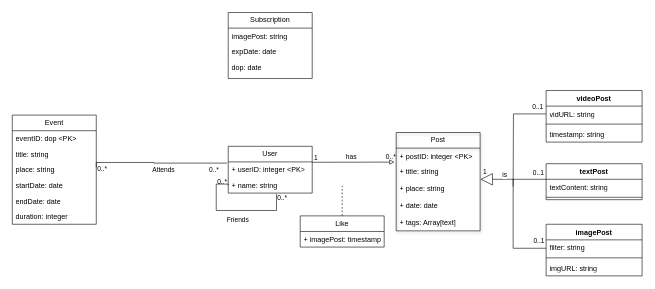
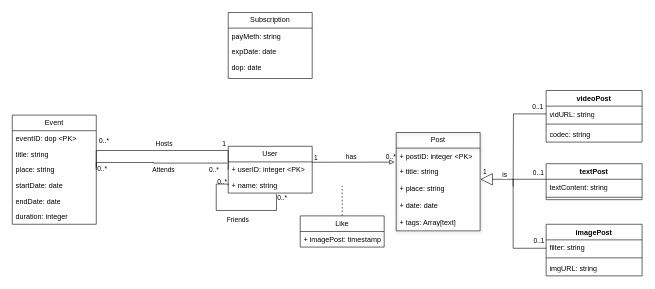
  <mxCell id="0" />
  <mxCell id="1" parent="0" />
  <mxCell id="2" style="edgeStyle=orthogonalEdgeStyle;rounded=0;orthogonalLoop=1;jettySize=auto;html=1;exitX=1.003;exitY=-0.07;exitDx=0;exitDy=0;entryX=0;entryY=0.5;entryDx=0;entryDy=0;endArrow=none;endFill=0;startArrow=block;startFill=0;exitPerimeter=0;labelBorderColor=none;endSize=8;startSize=18;labelBackgroundColor=none;" parent="1" source="9" edge="1"><mxGeometry relative="1" as="geometry"><mxPoint x="910" y="412.99" as="targetPoint" /><mxPoint x="800" y="302.99" as="sourcePoint" /><Array as="points"><mxPoint x="855" y="298" /><mxPoint x="855" y="413" /></Array></mxGeometry></mxCell>
  <mxCell id="3" value="1" style="edgeLabel;html=1;align=center;verticalAlign=middle;resizable=0;points=[];labelBorderColor=none;labelBackgroundColor=none;" parent="2" vertex="1" connectable="0"><mxGeometry x="-0.94" y="2" relative="1" as="geometry"><mxPoint y="-12" as="offset" /></mxGeometry></mxCell>
  <mxCell id="4" value="0..1" style="edgeLabel;html=1;align=center;verticalAlign=middle;resizable=0;points=[];labelBorderColor=none;labelBackgroundColor=none;" parent="2" vertex="1" connectable="0"><mxGeometry x="0.888" y="2" relative="1" as="geometry"><mxPoint y="-11" as="offset" /></mxGeometry></mxCell>
  <mxCell id="5" value="is" style="edgeLabel;html=1;align=center;verticalAlign=middle;resizable=0;points=[];" vertex="1" connectable="0" parent="2"><mxGeometry x="-0.647" y="2" relative="1" as="geometry"><mxPoint y="-6" as="offset" /></mxGeometry></mxCell>
  <mxCell id="6" value="Post" style="swimlane;fontStyle=0;childLayout=stackLayout;horizontal=1;startSize=26;fillColor=none;horizontalStack=0;resizeParent=1;resizeParentMax=0;resizeLast=0;collapsible=1;marginBottom=0;whiteSpace=wrap;html=1;shadow=1;labelBorderColor=none;labelBackgroundColor=none;" parent="1" vertex="1"><mxGeometry x="660" y="220" width="140" height="164" as="geometry"><mxRectangle x="290" y="200" width="60" height="30" as="alternateBounds" /></mxGeometry></mxCell>
  <mxCell id="7" value="+ postID: integer &amp;lt;PK&amp;gt;" style="text;strokeColor=none;fillColor=none;align=left;verticalAlign=top;spacingLeft=4;spacingRight=4;overflow=hidden;rotatable=0;points=[[0,0.5],[1,0.5]];portConstraint=eastwest;whiteSpace=wrap;html=1;labelBorderColor=none;labelBackgroundColor=none;" parent="6" vertex="1"><mxGeometry y="26" width="140" height="26" as="geometry" /></mxCell>
  <mxCell id="8" value="+ title: string" style="text;strokeColor=none;fillColor=none;align=left;verticalAlign=top;spacingLeft=4;spacingRight=4;overflow=hidden;rotatable=0;points=[[0,0.5],[1,0.5]];portConstraint=eastwest;whiteSpace=wrap;html=1;labelBorderColor=none;labelBackgroundColor=none;" parent="6" vertex="1"><mxGeometry y="52" width="140" height="28" as="geometry" /></mxCell>
  <mxCell id="9" value="+ place: string" style="text;strokeColor=none;fillColor=none;align=left;verticalAlign=top;spacingLeft=4;spacingRight=4;overflow=hidden;rotatable=0;points=[[0,0.5],[1,0.5]];portConstraint=eastwest;whiteSpace=wrap;html=1;labelBorderColor=none;labelBackgroundColor=none;" parent="6" vertex="1"><mxGeometry y="80" width="140" height="28" as="geometry" /></mxCell>
  <mxCell id="10" value="+ date: date" style="text;strokeColor=none;fillColor=none;align=left;verticalAlign=top;spacingLeft=4;spacingRight=4;overflow=hidden;rotatable=0;points=[[0,0.5],[1,0.5]];portConstraint=eastwest;whiteSpace=wrap;html=1;labelBorderColor=none;labelBackgroundColor=none;" parent="6" vertex="1"><mxGeometry y="108" width="140" height="28" as="geometry" /></mxCell>
  <mxCell id="11" value="+ tags: Array[text]" style="text;strokeColor=none;fillColor=none;align=left;verticalAlign=top;spacingLeft=4;spacingRight=4;overflow=hidden;rotatable=0;points=[[0,0.5],[1,0.5]];portConstraint=eastwest;whiteSpace=wrap;html=1;labelBorderColor=none;labelBackgroundColor=none;" parent="6" vertex="1"><mxGeometry y="136" width="140" height="28" as="geometry" /></mxCell>
  <mxCell id="12" value="User" style="swimlane;fontStyle=0;childLayout=stackLayout;horizontal=1;startSize=26;fillColor=none;horizontalStack=0;resizeParent=1;resizeParentMax=0;resizeLast=0;collapsible=1;marginBottom=0;whiteSpace=wrap;html=1;labelBorderColor=none;labelBackgroundColor=none;" parent="1" vertex="1"><mxGeometry x="380" y="243" width="140" height="78" as="geometry" /></mxCell>
  <mxCell id="13" value="+ userID: integer &amp;lt;PK&amp;gt;" style="text;strokeColor=none;fillColor=none;align=left;verticalAlign=top;spacingLeft=4;spacingRight=4;overflow=hidden;rotatable=0;points=[[0,0.5],[1,0.5]];portConstraint=eastwest;whiteSpace=wrap;html=1;labelBorderColor=none;labelBackgroundColor=none;" parent="12" vertex="1"><mxGeometry y="26" width="140" height="26" as="geometry" /></mxCell>
  <mxCell id="14" value="+ name: string" style="text;strokeColor=none;fillColor=none;align=left;verticalAlign=top;spacingLeft=4;spacingRight=4;overflow=hidden;rotatable=0;points=[[0,0.5],[1,0.5]];portConstraint=eastwest;whiteSpace=wrap;html=1;labelBorderColor=none;labelBackgroundColor=none;" parent="12" vertex="1"><mxGeometry y="52" width="140" height="26" as="geometry" /></mxCell>
  <mxCell id="15" value="" style="endArrow=block;endFill=0;html=1;align=center;verticalAlign=middle;rounded=0;strokeColor=default;endSize=6;startSize=6;sourcePerimeterSpacing=0;targetPerimeterSpacing=0;jumpStyle=none;jumpSize=0;entryX=-0.02;entryY=0.898;entryDx=0;entryDy=0;entryPerimeter=0;exitX=1;exitY=0.024;exitDx=0;exitDy=0;exitPerimeter=0;labelBorderColor=none;labelBackgroundColor=none;" parent="1" source="13" target="7" edge="1"><mxGeometry x="-1" relative="1" as="geometry"><mxPoint x="470" y="260" as="sourcePoint" /><mxPoint x="660" y="260" as="targetPoint" /><Array as="points" /></mxGeometry></mxCell>
  <mxCell id="16" value="1" style="edgeLabel;resizable=0;html=1;align=center;verticalAlign=bottom;spacingLeft=-7;labelBorderColor=none;labelBackgroundColor=none;" parent="15" connectable="0" vertex="1"><mxGeometry x="-1" relative="1" as="geometry"><mxPoint x="9" as="offset" /></mxGeometry></mxCell>
  <mxCell id="17" value="0..*" style="edgeLabel;html=1;align=center;verticalAlign=middle;resizable=0;points=[];labelBorderColor=none;labelBackgroundColor=none;" parent="15" vertex="1" connectable="0"><mxGeometry x="0.776" y="-2" relative="1" as="geometry"><mxPoint x="8" y="-11" as="offset" /></mxGeometry></mxCell>
  <mxCell id="18" value="has" style="edgeLabel;html=1;align=center;verticalAlign=middle;resizable=0;points=[];labelBorderColor=none;labelBackgroundColor=none;" parent="15" vertex="1" connectable="0"><mxGeometry x="-0.05" y="3" relative="1" as="geometry"><mxPoint y="-6" as="offset" /></mxGeometry></mxCell>
  <mxCell id="19" value="Like" style="swimlane;fontStyle=0;childLayout=stackLayout;horizontal=1;startSize=26;fillColor=none;horizontalStack=0;resizeParent=1;resizeParentMax=0;resizeLast=0;collapsible=1;marginBottom=0;whiteSpace=wrap;html=1;labelBorderColor=none;labelBackgroundColor=none;" parent="1" vertex="1"><mxGeometry x="500" y="359" width="140" height="52" as="geometry" /></mxCell>
  <mxCell id="20" value="+ imagePost: timestamp" style="text;strokeColor=none;fillColor=none;align=left;verticalAlign=top;spacingLeft=4;spacingRight=4;overflow=hidden;rotatable=0;points=[[0,0.5],[1,0.5]];portConstraint=eastwest;whiteSpace=wrap;html=1;labelBorderColor=none;labelBackgroundColor=none;" parent="19" vertex="1"><mxGeometry y="26" width="140" height="26" as="geometry" /></mxCell>
  <mxCell id="21" value="Event" style="swimlane;fontStyle=0;childLayout=stackLayout;horizontal=1;startSize=26;horizontalStack=0;resizeParent=1;resizeParentMax=0;resizeLast=0;collapsible=1;marginBottom=0;whiteSpace=wrap;html=1;labelBorderColor=none;labelBackgroundColor=none;" parent="1" vertex="1"><mxGeometry x="20" y="191" width="140" height="182" as="geometry" /></mxCell>
  <mxCell id="22" value="eventID: dop &amp;lt;PK&amp;gt;" style="text;strokeColor=none;fillColor=none;align=left;verticalAlign=top;spacingLeft=4;spacingRight=4;overflow=hidden;rotatable=0;points=[[0,0.5],[1,0.5]];portConstraint=eastwest;whiteSpace=wrap;html=1;labelBorderColor=none;labelBackgroundColor=none;" parent="21" vertex="1"><mxGeometry y="26" width="140" height="26" as="geometry" /></mxCell>
  <mxCell id="23" value="title: string" style="text;strokeColor=none;fillColor=none;align=left;verticalAlign=top;spacingLeft=4;spacingRight=4;overflow=hidden;rotatable=0;points=[[0,0.5],[1,0.5]];portConstraint=eastwest;whiteSpace=wrap;html=1;labelBorderColor=none;labelBackgroundColor=none;" parent="21" vertex="1"><mxGeometry y="52" width="140" height="26" as="geometry" /></mxCell>
  <mxCell id="24" value="place: string" style="text;strokeColor=none;fillColor=none;align=left;verticalAlign=top;spacingLeft=4;spacingRight=4;overflow=hidden;rotatable=0;points=[[0,0.5],[1,0.5]];portConstraint=eastwest;whiteSpace=wrap;html=1;labelBorderColor=none;labelBackgroundColor=none;" parent="21" vertex="1"><mxGeometry y="78" width="140" height="26" as="geometry" /></mxCell>
  <mxCell id="25" value="startDate: date" style="text;strokeColor=none;fillColor=none;align=left;verticalAlign=top;spacingLeft=4;spacingRight=4;overflow=hidden;rotatable=0;points=[[0,0.5],[1,0.5]];portConstraint=eastwest;whiteSpace=wrap;html=1;labelBorderColor=none;labelBackgroundColor=none;" parent="21" vertex="1"><mxGeometry y="104" width="140" height="26" as="geometry" /></mxCell>
  <mxCell id="26" value="endDate: date" style="text;strokeColor=none;fillColor=none;align=left;verticalAlign=top;spacingLeft=4;spacingRight=4;overflow=hidden;rotatable=0;points=[[0,0.5],[1,0.5]];portConstraint=eastwest;whiteSpace=wrap;html=1;labelBorderColor=none;labelBackgroundColor=none;" parent="21" vertex="1"><mxGeometry y="130" width="140" height="26" as="geometry" /></mxCell>
  <mxCell id="27" value="duration: integer" style="text;strokeColor=none;fillColor=none;align=left;verticalAlign=top;spacingLeft=4;spacingRight=4;overflow=hidden;rotatable=0;points=[[0,0.5],[1,0.5]];portConstraint=eastwest;whiteSpace=wrap;html=1;labelBorderColor=none;labelBackgroundColor=none;" parent="21" vertex="1"><mxGeometry y="156" width="140" height="26" as="geometry" /></mxCell>
+ <mxCell id="28" style="edgeStyle=orthogonalEdgeStyle;rounded=0;orthogonalLoop=1;jettySize=auto;html=1;exitX=0;exitY=0.5;exitDx=0;exitDy=0;entryX=1;entryY=0.5;entryDx=0;entryDy=0;endArrow=none;endFill=0;labelBorderColor=none;labelBackgroundColor=none;" parent="1" source="13" target="24" edge="1"><mxGeometry relative="1" as="geometry"><Array as="points"><mxPoint x="380" y="250" /><mxPoint x="160" y="250" /></Array></mxGeometry></mxCell>
+ <mxCell id="29" value="1" style="edgeLabel;html=1;align=center;verticalAlign=middle;resizable=0;points=[];labelBorderColor=none;labelBackgroundColor=none;" parent="28" vertex="1" connectable="0"><mxGeometry x="-0.829" relative="1" as="geometry"><mxPoint x="-8" y="-20" as="offset" /></mxGeometry></mxCell>
+ <mxCell id="30" value="Hosts" style="edgeLabel;html=1;align=center;verticalAlign=middle;resizable=0;points=[];labelBorderColor=none;labelBackgroundColor=none;" parent="28" vertex="1" connectable="0"><mxGeometry x="-0.014" relative="1" as="geometry"><mxPoint y="-12" as="offset" /></mxGeometry></mxCell>
+ <mxCell id="31" value="0..*" style="edgeLabel;html=1;align=center;verticalAlign=middle;resizable=0;points=[];labelBorderColor=none;labelBackgroundColor=none;" parent="28" vertex="1" connectable="0"><mxGeometry x="0.771" y="-1" relative="1" as="geometry"><mxPoint x="11" y="-16" as="offset" /></mxGeometry></mxCell>
  <mxCell id="32" value="" style="endArrow=none;endFill=0;endSize=12;html=1;rounded=0;exitX=0.5;exitY=0;exitDx=0;exitDy=0;dashed=1;labelBorderColor=none;labelBackgroundColor=none;" parent="1" source="19" edge="1"><mxGeometry width="160" relative="1" as="geometry"><mxPoint x="510" y="379" as="sourcePoint" /><mxPoint x="570" y="309" as="targetPoint" /><Array as="points" /></mxGeometry></mxCell>
  <mxCell id="33" value="imagePost" style="swimlane;fontStyle=1;align=center;verticalAlign=top;childLayout=stackLayout;horizontal=1;startSize=26;horizontalStack=0;resizeParent=1;resizeParentMax=0;resizeLast=0;collapsible=1;marginBottom=0;whiteSpace=wrap;html=1;labelBorderColor=none;labelBackgroundColor=none;" parent="1" vertex="1"><mxGeometry x="910" y="373" width="160" height="86" as="geometry" /></mxCell>
  <mxCell id="34" value="filter: string" style="text;strokeColor=none;fillColor=none;align=left;verticalAlign=top;spacingLeft=4;spacingRight=4;overflow=hidden;rotatable=0;points=[[0,0.5],[1,0.5]];portConstraint=eastwest;whiteSpace=wrap;html=1;labelBorderColor=none;labelBackgroundColor=none;" parent="33" vertex="1"><mxGeometry y="26" width="160" height="26" as="geometry" /></mxCell>
  <mxCell id="35" value="" style="line;strokeWidth=1;fillColor=none;align=left;verticalAlign=middle;spacingTop=-1;spacingLeft=3;spacingRight=3;rotatable=0;labelPosition=right;points=[];portConstraint=eastwest;strokeColor=inherit;labelBorderColor=none;labelBackgroundColor=none;" parent="33" vertex="1"><mxGeometry y="52" width="160" height="8" as="geometry" /></mxCell>
  <mxCell id="36" value="imgURL: string" style="text;strokeColor=none;fillColor=none;align=left;verticalAlign=top;spacingLeft=4;spacingRight=4;overflow=hidden;rotatable=0;points=[[0,0.5],[1,0.5]];portConstraint=eastwest;whiteSpace=wrap;html=1;labelBorderColor=none;labelBackgroundColor=none;" parent="33" vertex="1"><mxGeometry y="60" width="160" height="26" as="geometry" /></mxCell>
  <mxCell id="37" value="textPost" style="swimlane;fontStyle=1;align=center;verticalAlign=top;childLayout=stackLayout;horizontal=1;startSize=26;horizontalStack=0;resizeParent=1;resizeParentMax=0;resizeLast=0;collapsible=1;marginBottom=0;whiteSpace=wrap;html=1;labelBorderColor=none;labelBackgroundColor=none;" parent="1" vertex="1"><mxGeometry x="910" y="272" width="160" height="60" as="geometry" /></mxCell>
  <mxCell id="38" value="textContent: string" style="text;strokeColor=none;fillColor=none;align=left;verticalAlign=top;spacingLeft=4;spacingRight=4;overflow=hidden;rotatable=0;points=[[0,0.5],[1,0.5]];portConstraint=eastwest;whiteSpace=wrap;html=1;labelBorderColor=none;labelBackgroundColor=none;" parent="37" vertex="1"><mxGeometry y="26" width="160" height="26" as="geometry" /></mxCell>
  <mxCell id="39" value="" style="line;strokeWidth=1;fillColor=none;align=left;verticalAlign=middle;spacingTop=-1;spacingLeft=3;spacingRight=3;rotatable=0;labelPosition=right;points=[];portConstraint=eastwest;strokeColor=inherit;labelBorderColor=none;labelBackgroundColor=none;" parent="37" vertex="1"><mxGeometry y="52" width="160" height="8" as="geometry" /></mxCell>
  <mxCell id="40" value="videoPost" style="swimlane;fontStyle=1;align=center;verticalAlign=top;childLayout=stackLayout;horizontal=1;startSize=26;horizontalStack=0;resizeParent=1;resizeParentMax=0;resizeLast=0;collapsible=1;marginBottom=0;whiteSpace=wrap;html=1;labelBorderColor=none;labelBackgroundColor=none;" parent="1" vertex="1"><mxGeometry x="910" y="150" width="160" height="86" as="geometry" /></mxCell>
  <mxCell id="41" style="edgeStyle=orthogonalEdgeStyle;rounded=0;orthogonalLoop=1;jettySize=auto;html=1;exitX=0;exitY=0.5;exitDx=0;exitDy=0;endArrow=none;endFill=0;labelBorderColor=none;labelBackgroundColor=none;" parent="40" source="43" edge="1"><mxGeometry relative="1" as="geometry"><mxPoint x="-55" y="160" as="targetPoint" /></mxGeometry></mxCell>
  <mxCell id="42" value="0..1" style="edgeLabel;html=1;align=center;verticalAlign=middle;resizable=0;points=[];labelBorderColor=none;labelBackgroundColor=none;" parent="41" vertex="1" connectable="0"><mxGeometry x="-0.884" y="-1" relative="1" as="geometry"><mxPoint x="-5" y="-12" as="offset" /></mxGeometry></mxCell>
  <mxCell id="43" value="vidURL: string" style="text;strokeColor=none;fillColor=none;align=left;verticalAlign=top;spacingLeft=4;spacingRight=4;overflow=hidden;rotatable=0;points=[[0,0.5],[1,0.5]];portConstraint=eastwest;whiteSpace=wrap;html=1;labelBorderColor=none;labelBackgroundColor=none;" parent="40" vertex="1"><mxGeometry y="26" width="160" height="26" as="geometry" /></mxCell>
  <mxCell id="44" value="" style="line;strokeWidth=1;fillColor=none;align=left;verticalAlign=middle;spacingTop=-1;spacingLeft=3;spacingRight=3;rotatable=0;labelPosition=right;points=[];portConstraint=eastwest;strokeColor=inherit;labelBorderColor=none;labelBackgroundColor=none;" parent="40" vertex="1"><mxGeometry y="52" width="160" height="8" as="geometry" /></mxCell>
- <mxCell id="45" value="timestamp: string" style="text;strokeColor=none;fillColor=none;align=left;verticalAlign=top;spacingLeft=4;spacingRight=4;overflow=hidden;rotatable=0;points=[[0,0.5],[1,0.5]];portConstraint=eastwest;whiteSpace=wrap;html=1;labelBorderColor=none;labelBackgroundColor=none;" parent="40" vertex="1"><mxGeometry y="60" width="160" height="26" as="geometry" /></mxCell>
+ <mxCell id="45" value="codec: string" style="text;strokeColor=none;fillColor=none;align=left;verticalAlign=top;spacingLeft=4;spacingRight=4;overflow=hidden;rotatable=0;points=[[0,0.5],[1,0.5]];portConstraint=eastwest;whiteSpace=wrap;html=1;labelBorderColor=none;labelBackgroundColor=none;" parent="40" vertex="1"><mxGeometry y="60" width="160" height="26" as="geometry" /></mxCell>
  <mxCell id="46" style="rounded=0;orthogonalLoop=1;jettySize=auto;html=1;endArrow=none;endFill=0;labelBorderColor=none;labelBackgroundColor=none;" parent="1" edge="1"><mxGeometry relative="1" as="geometry"><mxPoint x="854" y="298" as="targetPoint" /><mxPoint x="910" y="298" as="sourcePoint" /></mxGeometry></mxCell>
  <mxCell id="47" value="0..1" style="edgeLabel;html=1;align=center;verticalAlign=middle;resizable=0;points=[];labelBorderColor=none;labelBackgroundColor=none;" parent="46" vertex="1" connectable="0"><mxGeometry x="-0.515" y="-2" relative="1" as="geometry"><mxPoint y="-10" as="offset" /></mxGeometry></mxCell>
  <mxCell id="48" value="" style="endArrow=none;endFill=0;html=1;edgeStyle=orthogonalEdgeStyle;align=left;verticalAlign=top;rounded=0;exitX=1;exitY=0.5;exitDx=0;exitDy=0;entryX=-0.014;entryY=0.231;entryDx=0;entryDy=0;entryPerimeter=0;labelBorderColor=none;labelBackgroundColor=none;" parent="1" edge="1"><mxGeometry x="-1" relative="1" as="geometry"><mxPoint x="160" y="278.02" as="sourcePoint" /><mxPoint x="378.04" y="271.026" as="targetPoint" /><Array as="points"><mxPoint x="160" y="270.02" /><mxPoint x="256" y="270.02" /></Array></mxGeometry></mxCell>
  <mxCell id="49" value="0..*" style="edgeLabel;resizable=0;html=1;align=left;verticalAlign=bottom;labelBorderColor=none;labelBackgroundColor=none;" parent="48" connectable="0" vertex="1"><mxGeometry x="-1" relative="1" as="geometry"><mxPoint y="11" as="offset" /></mxGeometry></mxCell>
  <mxCell id="50" value="0..*" style="edgeLabel;html=1;align=center;verticalAlign=middle;resizable=0;points=[];labelBorderColor=none;labelBackgroundColor=none;" parent="48" vertex="1" connectable="0"><mxGeometry x="0.805" y="-3" relative="1" as="geometry"><mxPoint y="7" as="offset" /></mxGeometry></mxCell>
  <mxCell id="51" value="Attends" style="edgeLabel;html=1;align=center;verticalAlign=middle;resizable=0;points=[];labelBorderColor=none;labelBackgroundColor=none;" parent="48" vertex="1" connectable="0"><mxGeometry x="0.062" y="-1" relative="1" as="geometry"><mxPoint y="9" as="offset" /></mxGeometry></mxCell>
  <mxCell id="52" value="" style="endArrow=none;endFill=0;html=1;edgeStyle=orthogonalEdgeStyle;align=left;verticalAlign=top;rounded=0;entryX=0.575;entryY=1.027;entryDx=0;entryDy=0;entryPerimeter=0;exitX=0;exitY=0.5;exitDx=0;exitDy=0;labelBorderColor=none;labelBackgroundColor=none;" parent="1" edge="1"><mxGeometry x="-0.259" y="-10" relative="1" as="geometry"><mxPoint x="380.02" y="308" as="sourcePoint" /><mxPoint x="460.52" y="322.756" as="targetPoint" /><Array as="points"><mxPoint x="380" y="306" /><mxPoint x="360" y="306" /><mxPoint x="360" y="350" /><mxPoint x="461" y="350" /></Array><mxPoint as="offset" /></mxGeometry></mxCell>
  <mxCell id="53" value="0..*" style="edgeLabel;resizable=0;html=1;align=left;verticalAlign=bottom;labelBorderColor=none;labelBackgroundColor=none;" parent="52" connectable="0" vertex="1"><mxGeometry x="-1" y="1" relative="1" as="geometry"><mxPoint x="-19" y="2" as="offset" /></mxGeometry></mxCell>
  <mxCell id="54" value="Friends" style="edgeLabel;html=1;align=center;verticalAlign=middle;resizable=0;points=[];labelBorderColor=none;labelBackgroundColor=none;" parent="52" vertex="1" connectable="0"><mxGeometry x="0.049" y="-1" relative="1" as="geometry"><mxPoint y="14" as="offset" /></mxGeometry></mxCell>
  <mxCell id="55" value="0..*" style="edgeLabel;html=1;align=center;verticalAlign=middle;resizable=0;points=[];" vertex="1" connectable="0" parent="52"><mxGeometry x="0.938" relative="1" as="geometry"><mxPoint x="9" as="offset" /></mxGeometry></mxCell>
  <mxCell id="56" value="Subscription" style="swimlane;fontStyle=0;childLayout=stackLayout;horizontal=1;startSize=26;fillColor=none;horizontalStack=0;resizeParent=1;resizeParentMax=0;resizeLast=0;collapsible=1;marginBottom=0;whiteSpace=wrap;html=1;labelBorderColor=none;labelBackgroundColor=none;" parent="1" vertex="1"><mxGeometry x="380" y="20" width="140" height="110" as="geometry" /></mxCell>
- <mxCell id="57" value="imagePost: string" style="text;strokeColor=none;fillColor=none;align=left;verticalAlign=top;spacingLeft=4;spacingRight=4;overflow=hidden;rotatable=0;points=[[0,0.5],[1,0.5]];portConstraint=eastwest;whiteSpace=wrap;html=1;labelBorderColor=none;labelBackgroundColor=none;" parent="56" vertex="1"><mxGeometry y="26" width="140" height="26" as="geometry" /></mxCell>
+ <mxCell id="57" value="payMeth: string" style="text;strokeColor=none;fillColor=none;align=left;verticalAlign=top;spacingLeft=4;spacingRight=4;overflow=hidden;rotatable=0;points=[[0,0.5],[1,0.5]];portConstraint=eastwest;whiteSpace=wrap;html=1;labelBorderColor=none;labelBackgroundColor=none;" parent="56" vertex="1"><mxGeometry y="26" width="140" height="26" as="geometry" /></mxCell>
  <mxCell id="58" value="expDate: date" style="text;strokeColor=none;fillColor=none;align=left;verticalAlign=top;spacingLeft=4;spacingRight=4;overflow=hidden;rotatable=0;points=[[0,0.5],[1,0.5]];portConstraint=eastwest;whiteSpace=wrap;html=1;labelBorderColor=none;labelBackgroundColor=none;" parent="56" vertex="1"><mxGeometry y="52" width="140" height="26" as="geometry" /></mxCell>
  <mxCell id="59" value="dop: date" style="text;strokeColor=none;fillColor=none;align=left;verticalAlign=top;spacingLeft=4;spacingRight=4;overflow=hidden;rotatable=0;points=[[0,0.5],[1,0.5]];portConstraint=eastwest;whiteSpace=wrap;html=1;labelBorderColor=none;labelBackgroundColor=none;" parent="56" vertex="1"><mxGeometry y="78" width="140" height="32" as="geometry" /></mxCell>
